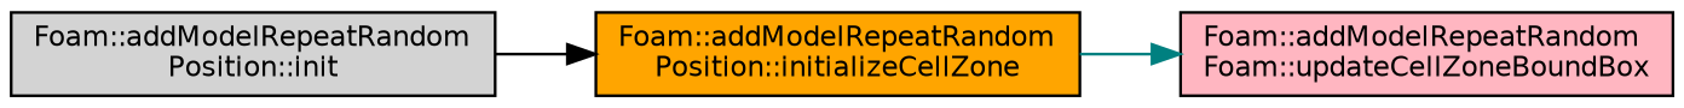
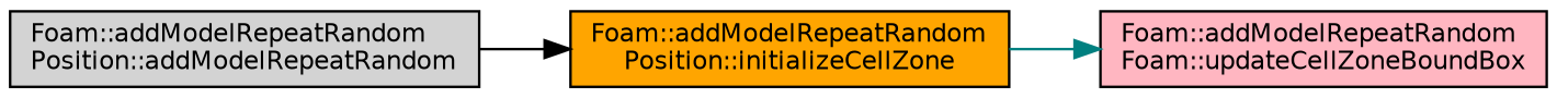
  digraph {
    rankdir=RL
    node [color=black fontname=Helvetica fontsize=10 shape=record style=filled]
    edge [dir=back fontname=Helvetica fontsize=10 labelfontname=Helvetica labelfontsize=10 style=solid]
    n1 [fillcolor=lightpink fontcolor=black height=0.2 label="Foam::addModelRepeatRandom\lFoam::updateCellZoneBoundBox" width=0.4]
    n2 [fillcolor=orange height=0.2 label="Foam::addModelRepeatRandom\lPosition::initializeCellZone" width=0.4]
-   n3 [fillcolor=lightgrey height=0.2 label="Foam::addModelRepeatRandom\lPosition::init" width=0.4]
+   n3 [fillcolor=lightgrey height=0.2 label="Foam::addModelRepeatRandom\lPosition::addModelRepeatRandom" width=0.4]
    n1 -> n2 [color=teal]
    n2 -> n3 [color=black]
  }
